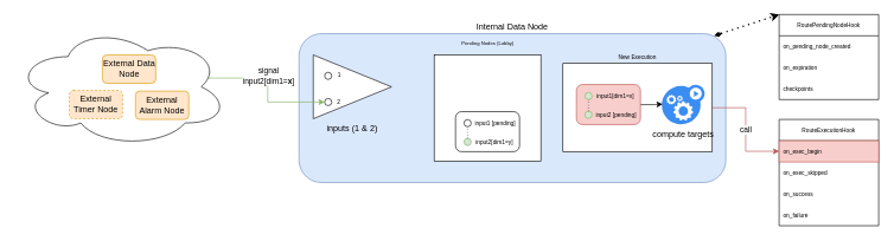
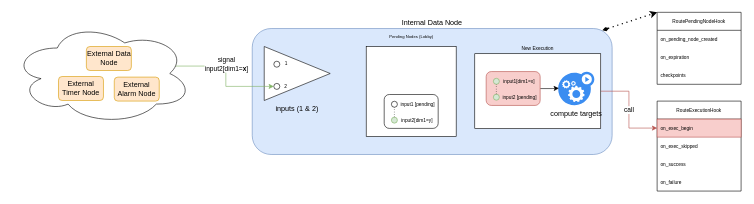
  <mxCell id="0" />
  <mxCell id="1" parent="0" />
  <mxCell id="2" value="Internal Data Node" style="html=1;whiteSpace=wrap;rounded=1;dropTarget=0;fillColor=#dae8fc;strokeColor=#6c8ebf;labelPosition=center;verticalLabelPosition=top;align=center;verticalAlign=bottom;" parent="1" vertex="1"><mxGeometry x="420" y="47" width="600" height="210" as="geometry" /></mxCell>
  <mxCell id="3" value="call" style="edgeStyle=orthogonalEdgeStyle;rounded=0;orthogonalLoop=1;jettySize=auto;html=1;entryX=0;entryY=0.5;entryDx=0;entryDy=0;fillColor=#f8cecc;strokeColor=#b85450;" edge="1" parent="1" source="4" target="37"><mxGeometry relative="1" as="geometry" /></mxCell>
  <mxCell id="4" value="New Execution" style="rounded=0;whiteSpace=wrap;html=1;fontSize=8;labelPosition=center;verticalLabelPosition=top;align=center;verticalAlign=bottom;" vertex="1" parent="1"><mxGeometry x="791" y="89" width="210" height="125" as="geometry" /></mxCell>
  <mxCell id="5" value="compute targets" style="sketch=0;html=1;aspect=fixed;strokeColor=none;shadow=0;align=center;verticalAlign=top;fillColor=#3B8DF1;shape=mxgraph.gcp2.gear_load;labelPosition=center;verticalLabelPosition=bottom;" vertex="1" parent="1"><mxGeometry x="930" y="119.25" width="60.32" height="55.5" as="geometry" /></mxCell>
  <mxCell id="6" value="" style="rounded=0;whiteSpace=wrap;html=1;fontSize=8;labelPosition=center;verticalLabelPosition=top;align=center;verticalAlign=bottom;" parent="1" vertex="1"><mxGeometry x="610" y="77" width="150" height="150" as="geometry" /></mxCell>
  <mxCell id="7" value="" style="rounded=1;whiteSpace=wrap;html=1;fontSize=8;" parent="1" vertex="1"><mxGeometry x="640" y="157" width="90" height="56.5" as="geometry" /></mxCell>
  <mxCell id="8" style="edgeStyle=orthogonalEdgeStyle;rounded=0;orthogonalLoop=1;jettySize=auto;html=1;entryX=0.021;entryY=0.491;entryDx=0;entryDy=0;entryPerimeter=0;" edge="1" parent="1" source="9" target="5"><mxGeometry relative="1" as="geometry" /></mxCell>
  <mxCell id="9" value="" style="rounded=1;whiteSpace=wrap;html=1;fontSize=8;fillColor=#f8cecc;strokeColor=#b85450;" parent="1" vertex="1"><mxGeometry x="810" y="118.75" width="90" height="56.5" as="geometry" /></mxCell>
  <mxCell id="10" value="inputs (1 &amp;amp; 2)" style="triangle;whiteSpace=wrap;html=1;labelPosition=center;verticalLabelPosition=bottom;align=center;verticalAlign=top;" parent="1" vertex="1"><mxGeometry x="440" y="77" width="110" height="90" as="geometry" /></mxCell>
  <mxCell id="11" style="edgeStyle=orthogonalEdgeStyle;rounded=0;orthogonalLoop=1;jettySize=auto;html=1;entryX=0;entryY=0.5;entryDx=0;entryDy=0;exitX=0.902;exitY=0.427;exitDx=0;exitDy=0;exitPerimeter=0;fillColor=#d5e8d4;strokeColor=#82b366;" parent="1" source="13" target="22" edge="1"><mxGeometry relative="1" as="geometry"><mxPoint x="330" y="82.029" as="sourcePoint" /><Array as="points"><mxPoint x="376" y="110" /><mxPoint x="376" y="144" /><mxPoint x="456" y="144" /></Array></mxGeometry></mxCell>
  <mxCell id="12" value="&lt;div&gt;signal&lt;/div&gt;&lt;div&gt;input2[dim1=&lt;b&gt;x&lt;/b&gt;]&lt;br&gt;&lt;/div&gt;" style="edgeLabel;html=1;align=center;verticalAlign=middle;resizable=0;points=[];" parent="11" vertex="1" connectable="0"><mxGeometry x="-0.324" y="-1" relative="1" as="geometry"><mxPoint x="19" y="-4" as="offset" /></mxGeometry></mxCell>
  <mxCell id="13" value="" style="ellipse;shape=cloud;whiteSpace=wrap;html=1;fontSize=8;" parent="1" vertex="1"><mxGeometry x="20" y="37" width="300" height="170" as="geometry" /></mxCell>
  <mxCell id="14" value="External Data Node" style="html=1;whiteSpace=wrap;rounded=1;dropTarget=0;fillColor=#ffe6cc;strokeColor=#d79b00;" parent="1" vertex="1"><mxGeometry x="143.5" y="77" width="75" height="40" as="geometry" /></mxCell>
  <mxCell id="15" value="External Alarm Node" style="html=1;whiteSpace=wrap;rounded=1;dropTarget=0;fillColor=#ffe6cc;strokeColor=#d79b00;" parent="1" vertex="1"><mxGeometry x="190" y="128" width="75" height="40" as="geometry" /></mxCell>
- <mxCell id="16" value="External Timer Node" style="html=1;whiteSpace=wrap;rounded=1;dropTarget=0;fillColor=#ffe6cc;strokeColor=#d79b00;dashed=1;" parent="1" vertex="1"><mxGeometry x="97" y="127" width="75" height="40" as="geometry" /></mxCell>
+ <mxCell id="16" value="External Timer Node" style="html=1;whiteSpace=wrap;rounded=1;dropTarget=0;fillColor=#ffe6cc;strokeColor=#d79b00;" parent="1" vertex="1"><mxGeometry x="97" y="127" width="75" height="40" as="geometry" /></mxCell>
  <mxCell id="17" value="&lt;font style=&quot;font-size: 7px&quot;&gt;Pending Nodes (Lobby)&lt;br&gt;&lt;/font&gt;" style="text;html=1;strokeColor=none;fillColor=none;align=center;verticalAlign=middle;whiteSpace=wrap;rounded=0;fontSize=7;" parent="1" vertex="1"><mxGeometry x="632.5" y="47" width="105" height="30" as="geometry" /></mxCell>
  <mxCell id="18" value="" style="ellipse;whiteSpace=wrap;html=1;aspect=fixed;labelPosition=right;verticalLabelPosition=top;align=left;verticalAlign=bottom;fontSize=8;fillColor=#d5e8d4;strokeColor=#82b366;" parent="1" vertex="1"><mxGeometry x="822" y="130" width="10" height="10" as="geometry" /></mxCell>
  <mxCell id="19" value="" style="ellipse;whiteSpace=wrap;html=1;aspect=fixed;fillColor=#d5e8d4;strokeColor=#82b366;" parent="1" vertex="1"><mxGeometry x="822" y="156.5" width="10" height="10" as="geometry" /></mxCell>
  <mxCell id="20" value="input1[dim1=x]" style="text;html=1;strokeColor=none;fillColor=none;align=center;verticalAlign=middle;whiteSpace=wrap;rounded=0;fontSize=8;" parent="1" vertex="1"><mxGeometry x="841" y="124.25" width="48" height="21.5" as="geometry" /></mxCell>
  <mxCell id="21" value="" style="ellipse;whiteSpace=wrap;html=1;aspect=fixed;labelPosition=right;verticalLabelPosition=top;align=left;verticalAlign=bottom;fontSize=8;" parent="1" vertex="1"><mxGeometry x="456" y="101.5" width="10" height="10" as="geometry" /></mxCell>
  <mxCell id="22" value="" style="ellipse;whiteSpace=wrap;html=1;aspect=fixed;" parent="1" vertex="1"><mxGeometry x="456" y="138.5" width="10" height="10" as="geometry" /></mxCell>
  <mxCell id="23" value="1" style="text;html=1;strokeColor=none;fillColor=none;align=center;verticalAlign=middle;whiteSpace=wrap;rounded=0;fontSize=8;" parent="1" vertex="1"><mxGeometry x="465" y="96" width="24" height="20" as="geometry" /></mxCell>
  <mxCell id="24" value="2" style="text;html=1;strokeColor=none;fillColor=none;align=center;verticalAlign=middle;whiteSpace=wrap;rounded=0;fontSize=8;" parent="1" vertex="1"><mxGeometry x="464" y="132.5" width="24" height="20" as="geometry" /></mxCell>
  <mxCell id="25" value="" style="endArrow=none;dashed=1;html=1;dashPattern=1 3;strokeWidth=1;rounded=0;fontSize=8;entryX=0.5;entryY=1;entryDx=0;entryDy=0;exitX=0.5;exitY=0;exitDx=0;exitDy=0;" parent="1" source="19" target="18" edge="1"><mxGeometry width="50" height="50" relative="1" as="geometry"><mxPoint x="641" y="181.75" as="sourcePoint" /><mxPoint x="641" y="154.75" as="targetPoint" /></mxGeometry></mxCell>
  <mxCell id="26" value="" style="ellipse;whiteSpace=wrap;html=1;aspect=fixed;labelPosition=right;verticalLabelPosition=top;align=left;verticalAlign=bottom;fontSize=8;fillColor=#FFFFFF;strokeColor=#000000;" parent="1" vertex="1"><mxGeometry x="652" y="168.25" width="10" height="10" as="geometry" /></mxCell>
  <mxCell id="27" value="" style="ellipse;whiteSpace=wrap;html=1;aspect=fixed;fillColor=#d5e8d4;strokeColor=#82b366;" parent="1" vertex="1"><mxGeometry x="652" y="194.75" width="10" height="10" as="geometry" /></mxCell>
  <mxCell id="28" value="input2[dim1=y]" style="text;html=1;strokeColor=none;fillColor=none;align=center;verticalAlign=middle;whiteSpace=wrap;rounded=0;fontSize=8;" parent="1" vertex="1"><mxGeometry x="688" y="189" width="14" height="21.5" as="geometry" /></mxCell>
  <mxCell id="29" value="" style="endArrow=none;dashed=1;html=1;dashPattern=1 3;strokeWidth=1;rounded=0;fontSize=8;entryX=0.5;entryY=1;entryDx=0;entryDy=0;exitX=0.5;exitY=0;exitDx=0;exitDy=0;" parent="1" source="27" target="26" edge="1"><mxGeometry width="50" height="50" relative="1" as="geometry"><mxPoint x="471" y="220" as="sourcePoint" /><mxPoint x="471" y="193" as="targetPoint" /></mxGeometry></mxCell>
  <mxCell id="30" value="input2 [pending]" style="text;html=1;strokeColor=none;fillColor=none;align=center;verticalAlign=middle;whiteSpace=wrap;rounded=0;fontSize=8;" parent="1" vertex="1"><mxGeometry x="832" y="150.75" width="68" height="21.5" as="geometry" /></mxCell>
  <mxCell id="31" value="input1 [pending]" style="text;html=1;strokeColor=none;fillColor=none;align=center;verticalAlign=middle;whiteSpace=wrap;rounded=0;fontSize=8;" parent="1" vertex="1"><mxGeometry x="662" y="162.5" width="68" height="21.5" as="geometry" /></mxCell>
  <mxCell id="32" value="RoutePendingNodeHook" style="swimlane;fontStyle=0;childLayout=stackLayout;horizontal=1;startSize=30;horizontalStack=0;resizeParent=1;resizeParentMax=0;resizeLast=0;collapsible=1;marginBottom=0;fontSize=8;strokeColor=#000000;" parent="1" vertex="1"><mxGeometry x="1095" y="20" width="140" height="120" as="geometry" /></mxCell>
  <mxCell id="33" value="on_pending_node_created" style="text;strokeColor=none;fillColor=none;align=left;verticalAlign=middle;spacingLeft=4;spacingRight=4;overflow=hidden;points=[[0,0.5],[1,0.5]];portConstraint=eastwest;rotatable=0;fontSize=8;" parent="32" vertex="1"><mxGeometry y="30" width="140" height="30" as="geometry" /></mxCell>
  <mxCell id="34" value="on_expiration" style="text;strokeColor=none;fillColor=none;align=left;verticalAlign=middle;spacingLeft=4;spacingRight=4;overflow=hidden;points=[[0,0.5],[1,0.5]];portConstraint=eastwest;rotatable=0;fontSize=8;" parent="32" vertex="1"><mxGeometry y="60" width="140" height="30" as="geometry" /></mxCell>
  <mxCell id="35" value="checkpoints" style="text;strokeColor=none;fillColor=none;align=left;verticalAlign=middle;spacingLeft=4;spacingRight=4;overflow=hidden;points=[[0,0.5],[1,0.5]];portConstraint=eastwest;rotatable=0;fontSize=8;" parent="32" vertex="1"><mxGeometry y="90" width="140" height="30" as="geometry" /></mxCell>
  <mxCell id="36" value="RouteExecutionHook" style="swimlane;fontStyle=0;childLayout=stackLayout;horizontal=1;startSize=30;horizontalStack=0;resizeParent=1;resizeParentMax=0;resizeLast=0;collapsible=1;marginBottom=0;fontSize=8;strokeColor=#000000;" parent="1" vertex="1"><mxGeometry x="1095" y="168" width="140" height="150" as="geometry" /></mxCell>
  <mxCell id="37" value="on_exec_begin" style="text;strokeColor=#b85450;fillColor=#f8cecc;align=left;verticalAlign=middle;spacingLeft=4;spacingRight=4;overflow=hidden;points=[[0,0.5],[1,0.5]];portConstraint=eastwest;rotatable=0;fontSize=8;" parent="36" vertex="1"><mxGeometry y="30" width="140" height="30" as="geometry" /></mxCell>
  <mxCell id="38" value="on_exec_skipped" style="text;strokeColor=none;fillColor=none;align=left;verticalAlign=middle;spacingLeft=4;spacingRight=4;overflow=hidden;points=[[0,0.5],[1,0.5]];portConstraint=eastwest;rotatable=0;fontSize=8;" parent="36" vertex="1"><mxGeometry y="60" width="140" height="30" as="geometry" /></mxCell>
  <mxCell id="39" value="on_success" style="text;strokeColor=none;fillColor=none;align=left;verticalAlign=middle;spacingLeft=4;spacingRight=4;overflow=hidden;points=[[0,0.5],[1,0.5]];portConstraint=eastwest;rotatable=0;fontSize=8;" parent="36" vertex="1"><mxGeometry y="90" width="140" height="30" as="geometry" /></mxCell>
  <mxCell id="40" value="on_failure" style="text;strokeColor=none;fillColor=none;align=left;verticalAlign=middle;spacingLeft=4;spacingRight=4;overflow=hidden;points=[[0,0.5],[1,0.5]];portConstraint=eastwest;rotatable=0;fontSize=8;" parent="36" vertex="1"><mxGeometry y="120" width="140" height="30" as="geometry" /></mxCell>
  <mxCell id="41" value="" style="endArrow=classic;dashed=1;html=1;dashPattern=1 3;strokeWidth=2;rounded=0;fontSize=8;exitX=0.973;exitY=0.014;exitDx=0;exitDy=0;entryX=0;entryY=0;entryDx=0;entryDy=0;startArrow=diamondThin;startFill=1;exitPerimeter=0;" parent="1" target="32" edge="1" source="2"><mxGeometry width="50" height="50" relative="1" as="geometry"><mxPoint x="940" y="49.94" as="sourcePoint" /><mxPoint x="1072.95" y="277" as="targetPoint" /></mxGeometry></mxCell>
